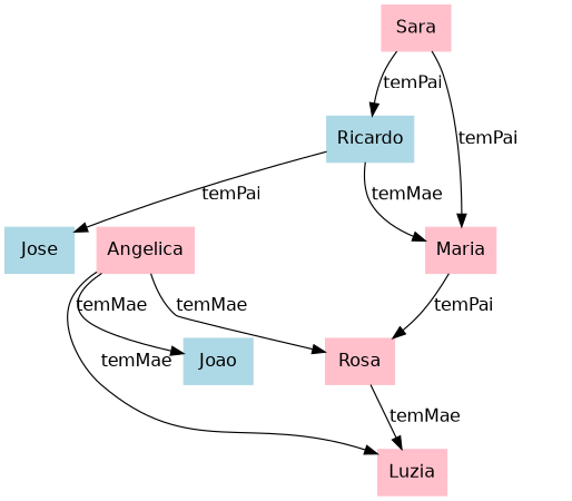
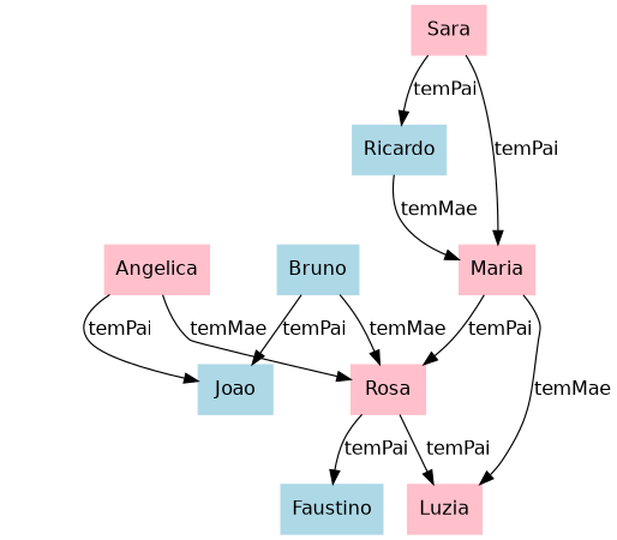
  digraph {
    fontname="DejaVu Sans"
    node [color=lightblue fontname="DejaVu Sans" shape=box style=filled]
    edge [fontname="DejaVu Sans"]
    Ricardo
-   Jose
    Maria [color=pink]
    Luzia [color=pink]
    Rosa [color=pink]
    Angelica [color=pink]
    Joao
+   Faustino
    Sara [color=pink]
-   Ricardo -> Jose [label=temPai]
+   Bruno
    Ricardo -> Maria [label=temMae]
-   Angelica -> Luzia [label=temMae]
+   Maria -> Luzia [label=temMae]
    Maria -> Rosa [label=temPai]
-   Rosa -> Luzia [label=temMae]
+   Rosa -> Luzia [label=temPai]
+   Rosa -> Faustino [label=temPai]
    Angelica -> Rosa [label=temMae]
-   Angelica -> Joao [label=temMae]
+   Angelica -> Joao [label=temPai]
    Sara -> Ricardo [label=temPai]
    Sara -> Maria [label=temPai]
+   Bruno -> Rosa [label=temMae]
+   Bruno -> Joao [label=temPai]
  }
